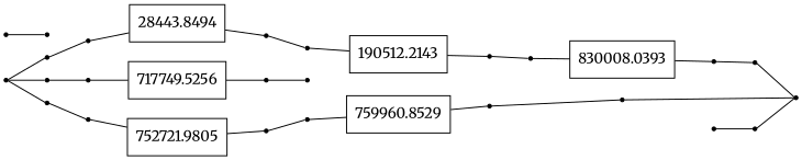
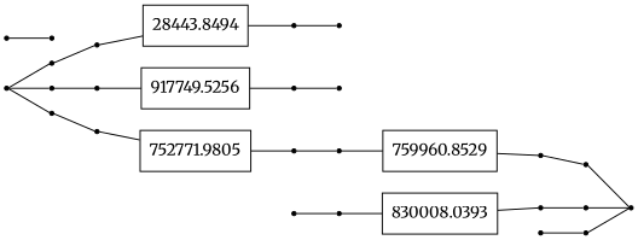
  graph {
    fontname=Merriweather
    rankdir=LR
    node [fontname=Merriweather shape=point]
    edge [fontname=Merriweather]
    start_422392391
    start_1053631449
    start_1693847660
    start_212921632
    start_1453128758
    start_1429880200
    start_149047107
    n8 [label=28443.8494 shape=record]
    end_1053631449
    end_422392391
    end_1453128758
    start_1136497418
-   n13 [label=190512.2143 shape=record]
    end_1136497418
    start_863125040
    n16 [label=830008.0393 shape=record]
    end_863125040
-   n18 [label=717749.5256 shape=record]
+   n18 [label=917749.5256 shape=record]
    end_1693847660
    end_1429880200
    start_2050019814
    end_2050019814
    start_1485955886
    end_1485955886
-   n25 [label=752721.9805 shape=record]
+   n25 [label=752771.9805 shape=record]
    end_212921632
    end_149047107
    start_1956710488
    n29 [label=759960.8529 shape=record]
    end_1956710488
    start_422392391 -- start_1053631449
    start_422392391 -- start_1693847660
    start_422392391 -- start_212921632
    start_1053631449 -- start_1453128758
    start_1693847660 -- start_1429880200
    start_212921632 -- start_149047107
    start_1453128758 -- n8
    start_1429880200 -- n18
    start_149047107 -- n25
    n8 -- end_1453128758
    end_1053631449 -- end_422392391
    end_1453128758 -- start_1136497418
-   start_1136497418 -- n13
-   n13 -- end_1136497418
    end_1136497418 -- start_863125040
    start_863125040 -- n16
    n16 -- end_863125040
    end_863125040 -- end_1053631449
    n18 -- end_1429880200
    end_1693847660 -- end_422392391
    end_1429880200 -- start_2050019814
    end_2050019814 -- start_1485955886
    end_1485955886 -- end_1693847660
    n25 -- end_149047107
    end_212921632 -- end_422392391
    end_149047107 -- start_1956710488
    start_1956710488 -- n29
    n29 -- end_1956710488
    end_1956710488 -- end_212921632
  }
